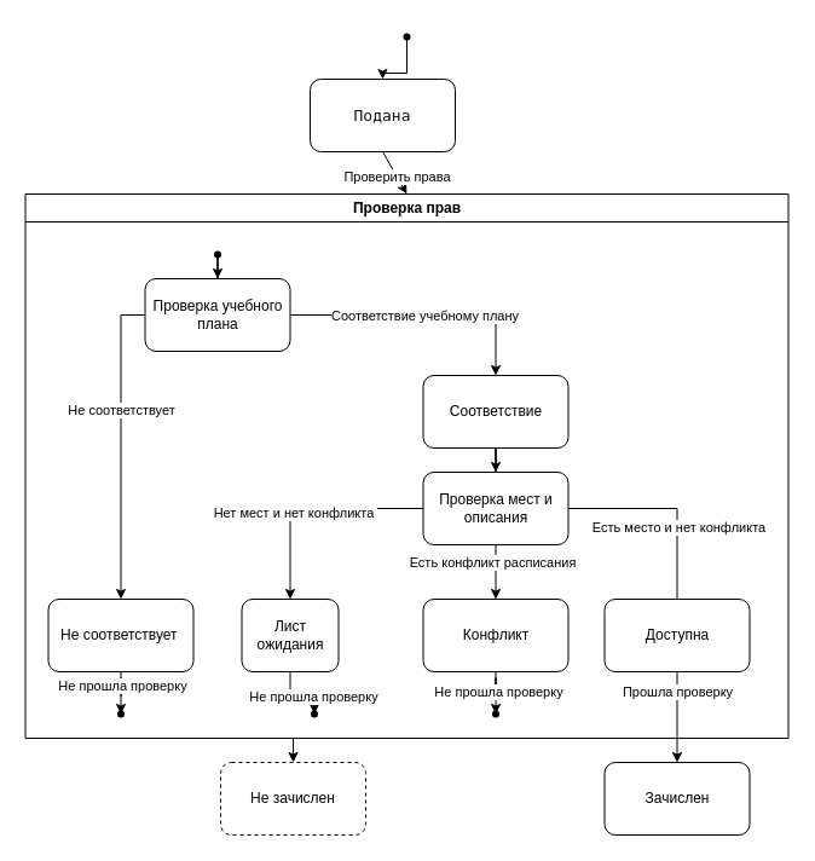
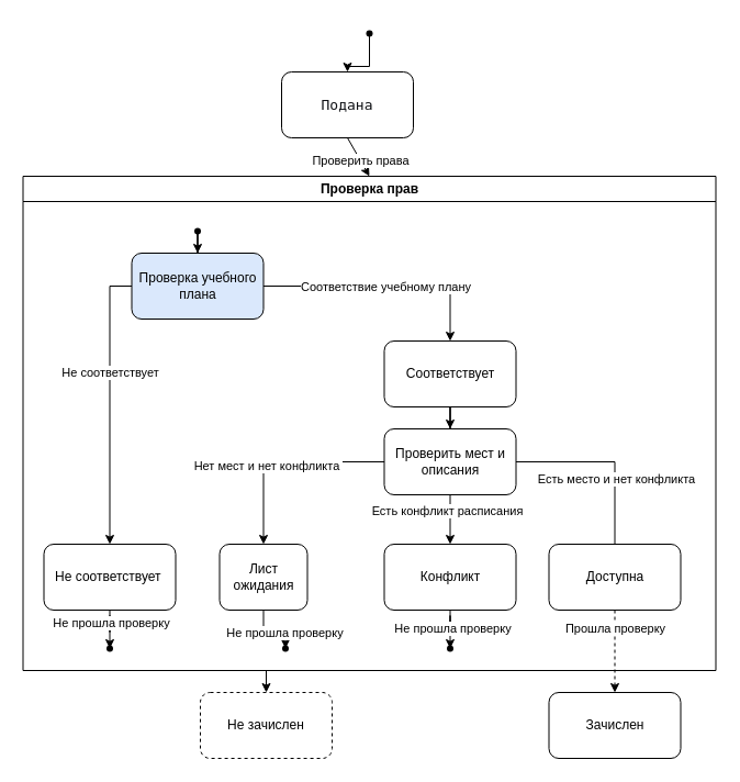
  <mxCell id="0" />
  <mxCell id="1" parent="0" />
  <mxCell id="2" style="edgeStyle=orthogonalEdgeStyle;rounded=0;orthogonalLoop=1;jettySize=auto;html=1;entryX=0.5;entryY=0;entryDx=0;entryDy=0;" edge="1" parent="1" source="3" target="4"><mxGeometry relative="1" as="geometry" /></mxCell>
  <mxCell id="3" value="" style="shape=waypoint;sketch=0;fillStyle=solid;size=6;pointerEvents=1;points=[];fillColor=none;resizable=0;rotatable=0;perimeter=centerPerimeter;snapToPoint=1;" vertex="1" parent="1"><mxGeometry x="326" y="20" width="20" height="20" as="geometry" /></mxCell>
  <mxCell id="4" value="&lt;pre style=&quot;font-variant-numeric: normal; font-variant-east-asian: normal; font-variant-alternates: normal; font-size-adjust: none; font-kerning: auto; font-optical-sizing: auto; font-feature-settings: normal; font-variation-settings: normal; font-variant-position: normal; font-variant-emoji: normal; font-stretch: normal; font-size: 13px; line-height: 22px; font-family: Menlo, Monaco, Consolas, &amp;quot;Cascadia Mono&amp;quot;, &amp;quot;Ubuntu Mono&amp;quot;, &amp;quot;DejaVu Sans Mono&amp;quot;, &amp;quot;Liberation Mono&amp;quot;, &amp;quot;JetBrains Mono&amp;quot;, &amp;quot;Fira Code&amp;quot;, Cousine, &amp;quot;Roboto Mono&amp;quot;, &amp;quot;Courier New&amp;quot;, Courier, sans-serif, system-ui; overflow: auto; text-wrap-mode: wrap; word-break: break-all; padding: 16px; color: rgb(15, 17, 21); text-align: start; margin: 0px !important;&quot;&gt;Подана&lt;/pre&gt;" style="rounded=1;whiteSpace=wrap;html=1;" vertex="1" parent="1"><mxGeometry x="256" y="65" width="120" height="60" as="geometry" /></mxCell>
  <mxCell id="5" value="" style="endArrow=classic;html=1;rounded=0;exitX=0.5;exitY=1;exitDx=0;exitDy=0;entryX=0.5;entryY=0;entryDx=0;entryDy=0;" edge="1" parent="1" source="4" target="7"><mxGeometry width="50" height="50" relative="1" as="geometry"><mxPoint x="412" y="170" as="sourcePoint" /><mxPoint x="332" y="150" as="targetPoint" /></mxGeometry></mxCell>
  <mxCell id="6" value="Проверить права" style="edgeLabel;html=1;align=center;verticalAlign=middle;resizable=0;points=[];" vertex="1" connectable="0" parent="5"><mxGeometry x="0.176" relative="1" as="geometry"><mxPoint as="offset" /></mxGeometry></mxCell>
  <mxCell id="7" value="Проверка прав" style="swimlane;whiteSpace=wrap;html=1;" vertex="1" parent="1"><mxGeometry x="20.5" y="160" width="631" height="450" as="geometry" /></mxCell>
  <mxCell id="8" value="" style="edgeStyle=orthogonalEdgeStyle;rounded=0;orthogonalLoop=1;jettySize=auto;html=1;" edge="1" parent="7" source="9" target="14"><mxGeometry relative="1" as="geometry" /></mxCell>
  <mxCell id="9" value="" style="shape=waypoint;sketch=0;fillStyle=solid;size=6;pointerEvents=1;points=[];fillColor=none;resizable=0;rotatable=0;perimeter=centerPerimeter;snapToPoint=1;" vertex="1" parent="7"><mxGeometry x="149" y="40" width="20" height="20" as="geometry" /></mxCell>
  <mxCell id="10" style="edgeStyle=orthogonalEdgeStyle;rounded=0;orthogonalLoop=1;jettySize=auto;html=1;entryX=0.5;entryY=0;entryDx=0;entryDy=0;" edge="1" parent="7" source="14" target="16"><mxGeometry relative="1" as="geometry" /></mxCell>
  <mxCell id="11" value="Соответствие учебному плану" style="edgeLabel;html=1;align=center;verticalAlign=middle;resizable=0;points=[];" vertex="1" connectable="0" parent="10"><mxGeometry x="0.009" relative="1" as="geometry"><mxPoint as="offset" /></mxGeometry></mxCell>
  <mxCell id="12" style="edgeStyle=orthogonalEdgeStyle;rounded=0;orthogonalLoop=1;jettySize=auto;html=1;exitX=0;exitY=0.5;exitDx=0;exitDy=0;entryX=0.5;entryY=0;entryDx=0;entryDy=0;" edge="1" parent="7" source="14" target="19"><mxGeometry relative="1" as="geometry" /></mxCell>
  <mxCell id="13" value="Не соответствует" style="edgeLabel;html=1;align=center;verticalAlign=middle;resizable=0;points=[];" vertex="1" connectable="0" parent="12"><mxGeometry x="-0.233" relative="1" as="geometry"><mxPoint as="offset" /></mxGeometry></mxCell>
- <mxCell id="14" value="Проверка учебного плана" style="rounded=1;whiteSpace=wrap;html=1;" vertex="1" parent="7"><mxGeometry x="99" y="70" width="120" height="60" as="geometry" /></mxCell>
+ <mxCell id="14" value="Проверка учебного плана" style="rounded=1;whiteSpace=wrap;html=1;fillColor=#dae8fc;" vertex="1" parent="7"><mxGeometry x="99" y="70" width="120" height="60" as="geometry" /></mxCell>
  <mxCell id="15" value="" style="edgeStyle=orthogonalEdgeStyle;rounded=0;orthogonalLoop=1;jettySize=auto;html=1;" edge="1" parent="7" source="16" target="26"><mxGeometry relative="1" as="geometry" /></mxCell>
- <mxCell id="16" value="Соответствие" style="rounded=1;whiteSpace=wrap;html=1;" vertex="1" parent="7"><mxGeometry x="329" y="150" width="120" height="60" as="geometry" /></mxCell>
+ <mxCell id="16" value="Соответствует" style="rounded=1;whiteSpace=wrap;html=1;" vertex="1" parent="7"><mxGeometry x="329" y="150" width="120" height="60" as="geometry" /></mxCell>
  <mxCell id="17" value="" style="edgeStyle=orthogonalEdgeStyle;rounded=0;orthogonalLoop=1;jettySize=auto;html=1;" edge="1" parent="7" source="19" target="34"><mxGeometry relative="1" as="geometry" /></mxCell>
  <mxCell id="18" value="Не прошла проверку" style="edgeLabel;html=1;align=center;verticalAlign=middle;resizable=0;points=[];" vertex="1" connectable="0" parent="17"><mxGeometry x="0.262" y="1" relative="1" as="geometry"><mxPoint as="offset" /></mxGeometry></mxCell>
  <mxCell id="19" value="Не соответствует&amp;nbsp;" style="rounded=1;whiteSpace=wrap;html=1;" vertex="1" parent="7"><mxGeometry x="19" y="335" width="120" height="60" as="geometry" /></mxCell>
  <mxCell id="20" style="edgeStyle=orthogonalEdgeStyle;rounded=0;orthogonalLoop=1;jettySize=auto;html=1;entryX=0.5;entryY=0;entryDx=0;entryDy=0;" edge="1" parent="7" source="26" target="29"><mxGeometry relative="1" as="geometry" /></mxCell>
  <mxCell id="21" value="Нет мест и нет конфликта&amp;nbsp;" style="edgeLabel;html=1;align=center;verticalAlign=middle;resizable=0;points=[];" vertex="1" connectable="0" parent="20"><mxGeometry x="0.224" y="4" relative="1" as="geometry"><mxPoint as="offset" /></mxGeometry></mxCell>
  <mxCell id="22" value="" style="edgeStyle=orthogonalEdgeStyle;rounded=0;orthogonalLoop=1;jettySize=auto;html=1;" edge="1" parent="7" source="26" target="32"><mxGeometry relative="1" as="geometry" /></mxCell>
  <mxCell id="23" value="Есть конфликт расписания" style="edgeLabel;html=1;align=center;verticalAlign=middle;resizable=0;points=[];" vertex="1" connectable="0" parent="22"><mxGeometry x="-0.378" y="-3" relative="1" as="geometry"><mxPoint as="offset" /></mxGeometry></mxCell>
  <mxCell id="24" style="edgeStyle=orthogonalEdgeStyle;rounded=0;orthogonalLoop=1;jettySize=auto;html=1;entryX=0.5;entryY=0;entryDx=0;entryDy=0;endArrow=none;" edge="1" parent="7" source="26" target="33"><mxGeometry relative="1" as="geometry" /></mxCell>
  <mxCell id="25" value="Есть место и нет конфликта" style="edgeLabel;html=1;align=center;verticalAlign=middle;resizable=0;points=[];" vertex="1" connectable="0" parent="24"><mxGeometry x="0.273" y="1" relative="1" as="geometry"><mxPoint as="offset" /></mxGeometry></mxCell>
- <mxCell id="26" value="Проверка мест и описания" style="rounded=1;whiteSpace=wrap;html=1;" vertex="1" parent="7"><mxGeometry x="329" y="230" width="120" height="60" as="geometry" /></mxCell>
+ <mxCell id="26" value="Проверить мест и описания" style="rounded=1;whiteSpace=wrap;html=1;" vertex="1" parent="7"><mxGeometry x="329" y="230" width="120" height="60" as="geometry" /></mxCell>
  <mxCell id="27" value="" style="edgeStyle=orthogonalEdgeStyle;rounded=0;orthogonalLoop=1;jettySize=auto;html=1;" edge="1" parent="7" source="29" target="35"><mxGeometry relative="1" as="geometry" /></mxCell>
  <mxCell id="28" value="Не прошла проверку" style="edgeLabel;html=1;align=center;verticalAlign=middle;resizable=0;points=[];" vertex="1" connectable="0" parent="27"><mxGeometry x="0.446" y="-1" relative="1" as="geometry"><mxPoint as="offset" /></mxGeometry></mxCell>
  <mxCell id="29" value="Лист ожидания" style="rounded=1;whiteSpace=wrap;html=1;" vertex="1" parent="7"><mxGeometry x="179" y="335" width="80" height="60" as="geometry" /></mxCell>
  <mxCell id="30" value="" style="edgeStyle=orthogonalEdgeStyle;rounded=0;orthogonalLoop=1;jettySize=auto;html=1;" edge="1" parent="7" source="32" target="36"><mxGeometry relative="1" as="geometry" /></mxCell>
  <mxCell id="31" value="Не прошла проверку" style="edgeLabel;html=1;align=center;verticalAlign=middle;resizable=0;points=[];" vertex="1" connectable="0" parent="30"><mxGeometry x="0.415" y="2" relative="1" as="geometry"><mxPoint as="offset" /></mxGeometry></mxCell>
  <mxCell id="32" value="Конфликт" style="rounded=1;whiteSpace=wrap;html=1;" vertex="1" parent="7"><mxGeometry x="329" y="335" width="120" height="60" as="geometry" /></mxCell>
  <mxCell id="33" value="Доступна" style="rounded=1;whiteSpace=wrap;html=1;" vertex="1" parent="7"><mxGeometry x="479" y="335" width="120" height="60" as="geometry" /></mxCell>
  <mxCell id="34" value="" style="shape=waypoint;sketch=0;fillStyle=solid;size=6;pointerEvents=1;points=[];fillColor=none;resizable=0;rotatable=0;perimeter=centerPerimeter;snapToPoint=1;" vertex="1" parent="7"><mxGeometry x="69" y="420" width="20" height="20" as="geometry" /></mxCell>
  <mxCell id="35" value="" style="shape=waypoint;sketch=0;fillStyle=solid;size=6;pointerEvents=1;points=[];fillColor=none;resizable=0;rotatable=0;perimeter=centerPerimeter;snapToPoint=1;" vertex="1" parent="7"><mxGeometry x="229" y="420" width="20" height="20" as="geometry" /></mxCell>
  <mxCell id="36" value="" style="shape=waypoint;sketch=0;fillStyle=solid;size=6;pointerEvents=1;points=[];fillColor=none;resizable=0;rotatable=0;perimeter=centerPerimeter;snapToPoint=1;" vertex="1" parent="7"><mxGeometry x="379" y="420" width="20" height="20" as="geometry" /></mxCell>
  <mxCell id="37" value="Зачислен" style="rounded=1;whiteSpace=wrap;html=1;" vertex="1" parent="1"><mxGeometry x="499.5" y="630" width="120" height="60" as="geometry" /></mxCell>
- <mxCell id="38" value="" style="edgeStyle=orthogonalEdgeStyle;rounded=0;orthogonalLoop=1;jettySize=auto;html=1;entryX=0.5;entryY=0;entryDx=0;entryDy=0;" edge="1" parent="1" source="33" target="37"><mxGeometry relative="1" as="geometry"><mxPoint x="559.5" y="590" as="targetPoint" /></mxGeometry></mxCell>
+ <mxCell id="38" value="" style="edgeStyle=orthogonalEdgeStyle;rounded=0;orthogonalLoop=1;jettySize=auto;html=1;entryX=0.5;entryY=0;entryDx=0;entryDy=0;dashed=1;" edge="1" parent="1" source="33" target="37"><mxGeometry relative="1" as="geometry"><mxPoint x="559.5" y="590" as="targetPoint" /></mxGeometry></mxCell>
  <mxCell id="39" value="Прошла проверку" style="edgeLabel;html=1;align=center;verticalAlign=middle;resizable=0;points=[];" vertex="1" connectable="0" parent="38"><mxGeometry x="0.446" y="1" relative="1" as="geometry"><mxPoint x="-1" y="-38" as="offset" /></mxGeometry></mxCell>
  <mxCell id="40" value="Не зачислен" style="rounded=1;whiteSpace=wrap;html=1;dashed=1;" vertex="1" parent="1"><mxGeometry x="182" y="630" width="120" height="60" as="geometry" /></mxCell>
  <mxCell id="41" value="" style="endArrow=classic;html=1;rounded=0;" edge="1" parent="1" target="40"><mxGeometry width="50" height="50" relative="1" as="geometry"><mxPoint x="242" y="610" as="sourcePoint" /><mxPoint x="142" y="710" as="targetPoint" /></mxGeometry></mxCell>
